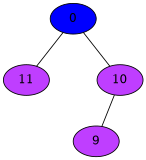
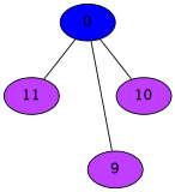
  strict graph {
    node [fillcolor=darkorchid1 style=filled]
    n1 [fillcolor=blue1 label=0]
    n2 [label=11]
    n3 [label=9]
    n4 [label=10]
    n1 -- n2
-   n4 -- n3
+   n1 -- n3
    n1 -- n4
  }
